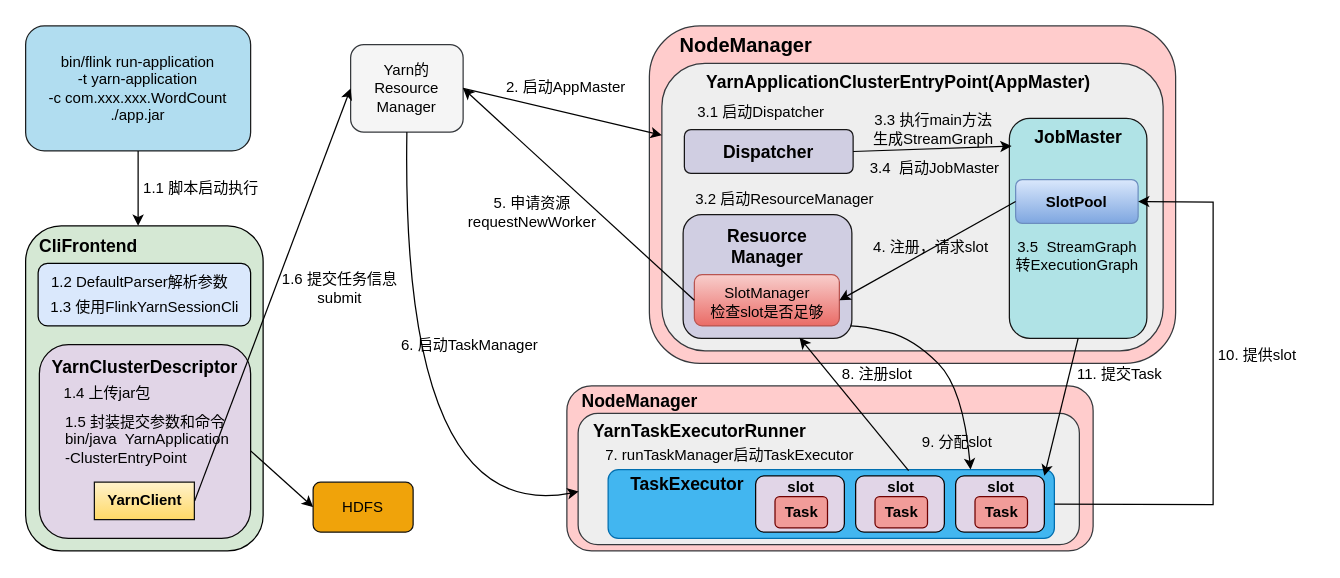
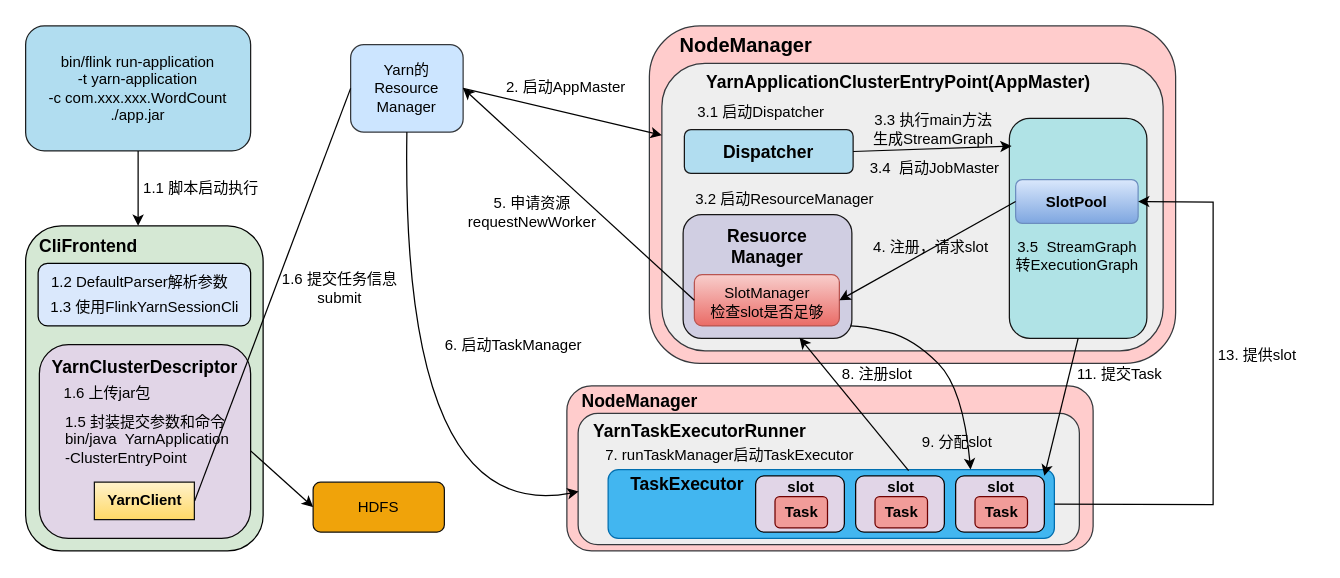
  <mxCell id="0" />
  <mxCell id="1" parent="0" />
  <mxCell id="2" value="&lt;font color=&quot;#000000&quot;&gt;bin/flink run-application&lt;br&gt;-t yarn-application&lt;br&gt;-c com.xxx.xxx.WordCount&lt;br&gt;./app.jar&lt;/font&gt;" style="rounded=1;whiteSpace=wrap;html=1;fillColor=#b1ddf0;strokeColor=#1d1f20;" vertex="1" parent="1"><mxGeometry x="20" y="20" width="180" height="100" as="geometry" /></mxCell>
  <mxCell id="3" value="" style="rounded=1;whiteSpace=wrap;html=1;fillColor=#d5e8d4;strokeColor=#000000;" vertex="1" parent="1"><mxGeometry x="20" y="180" width="190" height="260" as="geometry" /></mxCell>
  <mxCell id="4" value="&lt;b&gt;&lt;font style=&quot;font-size: 14px;&quot;&gt;CliFrontend&lt;/font&gt;&lt;/b&gt;" style="text;html=1;align=center;verticalAlign=middle;resizable=0;points=[];autosize=1;strokeColor=none;fillColor=none;" vertex="1" parent="1"><mxGeometry x="20" y="181" width="100" height="30" as="geometry" /></mxCell>
  <mxCell id="5" value="" style="rounded=1;whiteSpace=wrap;html=1;fillColor=#dae8fc;strokeColor=#000000;" vertex="1" parent="1"><mxGeometry x="30" y="210" width="170" height="50" as="geometry" /></mxCell>
  <mxCell id="6" value="1.2 DefaultParser解析参数" style="text;html=1;align=center;verticalAlign=middle;resizable=0;points=[];autosize=1;strokeColor=none;fillColor=none;" vertex="1" parent="1"><mxGeometry x="31" y="210" width="160" height="30" as="geometry" /></mxCell>
  <mxCell id="7" value="1.1 脚本启动执行" style="text;html=1;align=center;verticalAlign=middle;resizable=0;points=[];autosize=1;strokeColor=none;fillColor=none;" vertex="1" parent="1"><mxGeometry x="100" y="135" width="120" height="30" as="geometry" /></mxCell>
  <mxCell id="8" value="1.3 使用FlinkYarnSessionCli" style="text;html=1;align=center;verticalAlign=middle;resizable=0;points=[];autosize=1;strokeColor=none;fillColor=none;" vertex="1" parent="1"><mxGeometry x="30" y="230" width="170" height="30" as="geometry" /></mxCell>
  <mxCell id="9" value="" style="rounded=1;whiteSpace=wrap;html=1;fillColor=#e1d5e7;strokeColor=#080708;" vertex="1" parent="1"><mxGeometry x="31" y="275" width="169" height="155" as="geometry" /></mxCell>
  <mxCell id="10" value="&lt;b&gt;YarnClient&lt;/b&gt;" style="text;html=1;align=center;verticalAlign=middle;resizable=0;points=[];autosize=1;strokeColor=#121211;fillColor=#fff2cc;gradientColor=#ffd966;" vertex="1" parent="1"><mxGeometry x="75" y="385" width="80" height="30" as="geometry" /></mxCell>
  <mxCell id="11" value="&lt;b&gt;&lt;font style=&quot;font-size: 14px;&quot;&gt;YarnClusterDescriptor&lt;/font&gt;&lt;/b&gt;" style="text;html=1;align=center;verticalAlign=middle;resizable=0;points=[];autosize=1;strokeColor=none;fillColor=none;" vertex="1" parent="1"><mxGeometry x="30" y="278" width="170" height="30" as="geometry" /></mxCell>
- <mxCell id="12" value="1.4 上传jar包" style="text;html=1;align=center;verticalAlign=middle;resizable=0;points=[];autosize=1;strokeColor=none;fillColor=none;" vertex="1" parent="1"><mxGeometry x="40" y="299" width="90" height="30" as="geometry" /></mxCell>
+ <mxCell id="12" value="1.6 上传jar包" style="text;html=1;align=center;verticalAlign=middle;resizable=0;points=[];autosize=1;strokeColor=none;fillColor=none;" vertex="1" parent="1"><mxGeometry x="40" y="299" width="90" height="30" as="geometry" /></mxCell>
  <mxCell id="13" value="1.5 封装提交参数和命令&lt;br&gt;&lt;div style=&quot;&quot;&gt;&lt;span style=&quot;background-color: initial;&quot;&gt;bin/java&amp;nbsp; &lt;/span&gt;&lt;span style=&quot;background-color: initial;&quot;&gt;YarnApplication&lt;/span&gt;&lt;/div&gt;&lt;div style=&quot;&quot;&gt;&lt;span style=&quot;background-color: initial;&quot;&gt;-ClusterEntryPoint&lt;/span&gt;&lt;/div&gt;" style="text;html=1;align=left;verticalAlign=middle;resizable=0;points=[];autosize=1;strokeColor=none;fillColor=none;" vertex="1" parent="1"><mxGeometry x="50" y="321" width="150" height="60" as="geometry" /></mxCell>
- <mxCell id="14" value="HDFS" style="rounded=1;whiteSpace=wrap;html=1;fillColor=#f0a30a;strokeColor=#121211;fontColor=#000000;" vertex="1" parent="1"><mxGeometry x="250" y="385" width="80" height="40" as="geometry" /></mxCell>
+ <mxCell id="14" value="HDFS" style="rounded=1;whiteSpace=wrap;html=1;fillColor=#f0a30a;strokeColor=#121211;fontColor=#000000;" vertex="1" parent="1"><mxGeometry x="250" y="385" width="105" height="40" as="geometry" /></mxCell>
  <mxCell id="15" value="" style="endArrow=classic;html=1;rounded=0;exitX=1;exitY=0.65;exitDx=0;exitDy=0;exitPerimeter=0;entryX=0;entryY=0.5;entryDx=0;entryDy=0;" edge="1" parent="1" source="13" target="14"><mxGeometry width="50" height="50" relative="1" as="geometry"><mxPoint x="320" y="320" as="sourcePoint" /><mxPoint x="420" y="220" as="targetPoint" /></mxGeometry></mxCell>
- <mxCell id="16" value="Yarn的&lt;br&gt;Resource&lt;br&gt;Manager" style="rounded=1;whiteSpace=wrap;html=1;fillColor=#f5f5f5;strokeColor=#36393d;" vertex="1" parent="1"><mxGeometry x="280" y="35" width="90" height="70" as="geometry" /></mxCell>
- <mxCell id="17" value="" style="endArrow=classic;html=1;rounded=0;exitX=1.003;exitY=0.5;exitDx=0;exitDy=0;exitPerimeter=0;entryX=0;entryY=0.5;entryDx=0;entryDy=0;" edge="1" parent="1" source="10" target="16"><mxGeometry width="50" height="50" relative="1" as="geometry"><mxPoint x="370" y="260" as="sourcePoint" /><mxPoint x="420" y="210" as="targetPoint" /></mxGeometry></mxCell>
+ <mxCell id="16" value="Yarn的&lt;br&gt;Resource&lt;br&gt;Manager" style="rounded=1;whiteSpace=wrap;html=1;fillColor=#cce5ff;strokeColor=#36393d;" vertex="1" parent="1"><mxGeometry x="280" y="35" width="90" height="70" as="geometry" /></mxCell>
+ <mxCell id="17" value="" style="endArrow=none;html=1;rounded=0;exitX=1.003;exitY=0.5;exitDx=0;exitDy=0;exitPerimeter=0;entryX=0;entryY=0.5;entryDx=0;entryDy=0;" edge="1" parent="1" source="10" target="16"><mxGeometry width="50" height="50" relative="1" as="geometry"><mxPoint x="370" y="260" as="sourcePoint" /><mxPoint x="420" y="210" as="targetPoint" /></mxGeometry></mxCell>
  <mxCell id="18" value="1.6 提交任务信息&lt;br&gt;submit" style="text;html=1;align=center;verticalAlign=middle;resizable=0;points=[];autosize=1;strokeColor=none;fillColor=none;" vertex="1" parent="1"><mxGeometry x="211" y="210" width="120" height="40" as="geometry" /></mxCell>
  <mxCell id="19" value="" style="rounded=1;whiteSpace=wrap;html=1;fillColor=#ffcccc;strokeColor=#36393d;" vertex="1" parent="1"><mxGeometry x="519" y="20" width="421" height="270" as="geometry" /></mxCell>
  <mxCell id="20" value="&lt;b&gt;&lt;font style=&quot;font-size: 16px;&quot;&gt;NodeManager&lt;/font&gt;&lt;/b&gt;" style="text;html=1;align=center;verticalAlign=middle;resizable=0;points=[];autosize=1;strokeColor=none;fillColor=none;" vertex="1" parent="1"><mxGeometry x="531" y="20" width="130" height="30" as="geometry" /></mxCell>
  <mxCell id="21" value="" style="rounded=1;whiteSpace=wrap;html=1;fillColor=#eeeeee;strokeColor=#36393d;" vertex="1" parent="1"><mxGeometry x="529" y="50" width="401" height="230" as="geometry" /></mxCell>
  <mxCell id="22" value="&lt;font style=&quot;font-size: 14px;&quot;&gt;&lt;b&gt;YarnApplicationClusterEntryPoint&lt;/b&gt;&lt;/font&gt;&lt;b style=&quot;border-color: var(--border-color);&quot;&gt;&lt;font style=&quot;border-color: var(--border-color); font-size: 14px;&quot;&gt;(AppMaster)&lt;/font&gt;&lt;/b&gt;" style="text;html=1;align=center;verticalAlign=middle;resizable=0;points=[];autosize=1;strokeColor=none;fillColor=none;" vertex="1" parent="1"><mxGeometry x="553" y="50" width="330" height="30" as="geometry" /></mxCell>
  <mxCell id="23" value="" style="endArrow=classic;html=1;rounded=0;exitX=1;exitY=0.5;exitDx=0;exitDy=0;entryX=0;entryY=0.25;entryDx=0;entryDy=0;" edge="1" parent="1" source="16" target="21"><mxGeometry width="50" height="50" relative="1" as="geometry"><mxPoint x="570" y="270" as="sourcePoint" /><mxPoint x="620" y="220" as="targetPoint" /></mxGeometry></mxCell>
  <mxCell id="24" value="2. 启动AppMaster" style="text;html=1;align=center;verticalAlign=middle;resizable=0;points=[];autosize=1;strokeColor=none;fillColor=none;" vertex="1" parent="1"><mxGeometry x="392" y="54" width="120" height="30" as="geometry" /></mxCell>
  <mxCell id="25" value="" style="endArrow=classic;html=1;rounded=0;exitX=0.5;exitY=1;exitDx=0;exitDy=0;" edge="1" parent="1" source="2"><mxGeometry width="50" height="50" relative="1" as="geometry"><mxPoint x="390" y="290" as="sourcePoint" /><mxPoint x="110" y="180" as="targetPoint" /></mxGeometry></mxCell>
- <mxCell id="26" value="&lt;font style=&quot;font-size: 14px;&quot;&gt;&lt;b&gt;Dispatcher&lt;/b&gt;&lt;/font&gt;" style="rounded=1;whiteSpace=wrap;html=1;fillColor=#d0cee2;strokeColor=#171617;" vertex="1" parent="1"><mxGeometry x="547" y="103" width="135" height="35" as="geometry" /></mxCell>
+ <mxCell id="26" value="&lt;font style=&quot;font-size: 14px;&quot;&gt;&lt;b&gt;Dispatcher&lt;/b&gt;&lt;/font&gt;" style="rounded=1;whiteSpace=wrap;html=1;fillColor=#b1ddf0;strokeColor=#171617;" vertex="1" parent="1"><mxGeometry x="547" y="103" width="135" height="35" as="geometry" /></mxCell>
  <mxCell id="27" value="3.1 启动Dispatcher" style="text;html=1;align=center;verticalAlign=middle;resizable=0;points=[];autosize=1;strokeColor=none;fillColor=none;" vertex="1" parent="1"><mxGeometry x="548" y="74" width="120" height="30" as="geometry" /></mxCell>
  <mxCell id="28" value="3.2 启动ResourceManager" style="text;html=1;align=center;verticalAlign=middle;resizable=0;points=[];autosize=1;strokeColor=none;fillColor=none;" vertex="1" parent="1"><mxGeometry x="542" y="144" width="170" height="30" as="geometry" /></mxCell>
  <mxCell id="29" value="" style="rounded=1;whiteSpace=wrap;html=1;fillColor=#d0cee2;strokeColor=#171617;" vertex="1" parent="1"><mxGeometry x="546" y="171" width="135" height="99" as="geometry" /></mxCell>
  <mxCell id="30" value="&lt;b style=&quot;font-size: 14px;&quot;&gt;&lt;font style=&quot;font-size: 14px;&quot;&gt;Resuorce&lt;/font&gt;&lt;br&gt;Manager&lt;/b&gt;" style="text;html=1;align=center;verticalAlign=middle;resizable=0;points=[];autosize=1;strokeColor=none;fillColor=none;" vertex="1" parent="1"><mxGeometry x="568" y="171" width="90" height="50" as="geometry" /></mxCell>
  <mxCell id="31" value="&lt;font style=&quot;font-size: 12px;&quot;&gt;&lt;br&gt;&lt;/font&gt;" style="rounded=1;whiteSpace=wrap;html=1;fillColor=#f8cecc;strokeColor=#b85450;gradientColor=#ea6b66;" vertex="1" parent="1"><mxGeometry x="555" y="219" width="116" height="41" as="geometry" /></mxCell>
  <mxCell id="32" value="" style="endArrow=classic;html=1;rounded=0;exitX=0;exitY=0.5;exitDx=0;exitDy=0;entryX=1;entryY=0.5;entryDx=0;entryDy=0;" edge="1" parent="1" source="31" target="16"><mxGeometry width="50" height="50" relative="1" as="geometry"><mxPoint x="460" y="240" as="sourcePoint" /><mxPoint x="510" y="190" as="targetPoint" /></mxGeometry></mxCell>
  <mxCell id="33" value="" style="rounded=1;whiteSpace=wrap;html=1;fillColor=#b0e3e6;strokeColor=#141515;" vertex="1" parent="1"><mxGeometry x="807" y="94" width="110" height="176" as="geometry" /></mxCell>
- <mxCell id="34" value="&lt;b&gt;&lt;font style=&quot;font-size: 14px;&quot;&gt;JobMaster&lt;/font&gt;&lt;/b&gt;" style="text;html=1;align=center;verticalAlign=middle;resizable=0;points=[];autosize=1;strokeColor=none;fillColor=none;" vertex="1" parent="1"><mxGeometry x="817" y="94" width="90" height="30" as="geometry" /></mxCell>
  <mxCell id="35" value="3.3 执行main方法&lt;br&gt;生成StreamGraph" style="text;html=1;align=center;verticalAlign=middle;resizable=0;points=[];autosize=1;strokeColor=none;fillColor=none;" vertex="1" parent="1"><mxGeometry x="686" y="83" width="120" height="40" as="geometry" /></mxCell>
  <mxCell id="36" value="" style="endArrow=classic;html=1;rounded=0;exitX=1;exitY=0.5;exitDx=0;exitDy=0;entryX=0.016;entryY=0.126;entryDx=0;entryDy=0;entryPerimeter=0;" edge="1" parent="1" source="26" target="33"><mxGeometry width="50" height="50" relative="1" as="geometry"><mxPoint x="530" y="270" as="sourcePoint" /><mxPoint x="580" y="220" as="targetPoint" /></mxGeometry></mxCell>
  <mxCell id="37" value="3.4&amp;nbsp; 启动JobMaster" style="text;html=1;align=center;verticalAlign=middle;resizable=0;points=[];autosize=1;strokeColor=none;fillColor=none;" vertex="1" parent="1"><mxGeometry x="682" y="119" width="130" height="30" as="geometry" /></mxCell>
  <mxCell id="38" value="&lt;b&gt;SlotPool&lt;/b&gt;" style="rounded=1;whiteSpace=wrap;html=1;fillColor=#dae8fc;gradientColor=#7ea6e0;strokeColor=#6c8ebf;" vertex="1" parent="1"><mxGeometry x="812" y="143" width="98" height="35" as="geometry" /></mxCell>
  <mxCell id="39" value="3.5&amp;nbsp; StreamGraph&lt;br&gt;转ExecutionGraph" style="text;html=1;align=center;verticalAlign=middle;resizable=0;points=[];autosize=1;strokeColor=none;fillColor=none;" vertex="1" parent="1"><mxGeometry x="801" y="184" width="120" height="40" as="geometry" /></mxCell>
  <mxCell id="40" value="" style="endArrow=classic;html=1;rounded=0;exitX=0;exitY=0.5;exitDx=0;exitDy=0;entryX=1;entryY=0.5;entryDx=0;entryDy=0;" edge="1" parent="1" source="38" target="31"><mxGeometry width="50" height="50" relative="1" as="geometry"><mxPoint x="693" y="360" as="sourcePoint" /><mxPoint x="743" y="570.8" as="targetPoint" /></mxGeometry></mxCell>
  <mxCell id="41" value="4. 注册，请求slot" style="text;html=1;align=center;verticalAlign=middle;resizable=0;points=[];autosize=1;strokeColor=none;fillColor=none;" vertex="1" parent="1"><mxGeometry x="684" y="182" width="120" height="30" as="geometry" /></mxCell>
  <mxCell id="42" value="5. 申请资源&lt;br&gt;requestNewWorker" style="text;html=1;align=center;verticalAlign=middle;resizable=0;points=[];autosize=1;strokeColor=none;fillColor=none;" vertex="1" parent="1"><mxGeometry x="360" y="149" width="130" height="40" as="geometry" /></mxCell>
  <mxCell id="43" value="" style="rounded=1;whiteSpace=wrap;html=1;fillColor=#ffcccc;strokeColor=#36393d;" vertex="1" parent="1"><mxGeometry x="453" y="308" width="421" height="132" as="geometry" /></mxCell>
  <mxCell id="44" value="SlotManager&lt;br&gt;检查slot是否足够" style="text;html=1;align=center;verticalAlign=middle;resizable=0;points=[];autosize=1;strokeColor=none;fillColor=none;" vertex="1" parent="1"><mxGeometry x="558" y="221" width="110" height="40" as="geometry" /></mxCell>
  <mxCell id="45" value="&lt;b&gt;&lt;font style=&quot;font-size: 14px;&quot;&gt;NodeManager&lt;/font&gt;&lt;/b&gt;" style="text;html=1;align=center;verticalAlign=middle;resizable=0;points=[];autosize=1;strokeColor=none;fillColor=none;" vertex="1" parent="1"><mxGeometry x="451" y="305" width="120" height="30" as="geometry" /></mxCell>
  <mxCell id="46" value="" style="rounded=1;whiteSpace=wrap;html=1;fillColor=#eeeeee;strokeColor=#36393d;" vertex="1" parent="1"><mxGeometry x="462" y="330" width="401" height="105" as="geometry" /></mxCell>
  <mxCell id="47" value="&lt;b&gt;&lt;font style=&quot;font-size: 14px;&quot;&gt;YarnTaskExecutorRunner&lt;/font&gt;&lt;/b&gt;" style="text;html=1;align=center;verticalAlign=middle;resizable=0;points=[];autosize=1;strokeColor=none;fillColor=none;" vertex="1" parent="1"><mxGeometry x="464" y="329" width="190" height="30" as="geometry" /></mxCell>
  <mxCell id="48" value="" style="curved=1;endArrow=classic;html=1;rounded=0;exitX=0.5;exitY=1;exitDx=0;exitDy=0;entryX=0.001;entryY=0.596;entryDx=0;entryDy=0;entryPerimeter=0;" edge="1" parent="1" source="16" target="46"><mxGeometry width="50" height="50" relative="1" as="geometry"><mxPoint x="500" y="300" as="sourcePoint" /><mxPoint x="550" y="250" as="targetPoint" /><Array as="points"><mxPoint x="320" y="420" /></Array></mxGeometry></mxCell>
- <mxCell id="49" value="6. 启动TaskManager" style="text;html=1;align=center;verticalAlign=middle;resizable=0;points=[];autosize=1;strokeColor=none;fillColor=none;" vertex="1" parent="1"><mxGeometry x="310" y="261" width="130" height="30" as="geometry" /></mxCell>
+ <mxCell id="49" value="6. 启动TaskManager" style="text;html=1;align=center;verticalAlign=middle;resizable=0;points=[];autosize=1;strokeColor=none;fillColor=none;" vertex="1" parent="1"><mxGeometry x="345" y="261" width="130" height="30" as="geometry" /></mxCell>
  <mxCell id="50" value="7. runTaskManager启动TaskExecutor" style="text;html=1;align=center;verticalAlign=middle;resizable=0;points=[];autosize=1;strokeColor=none;fillColor=none;" vertex="1" parent="1"><mxGeometry x="473" y="349" width="220" height="30" as="geometry" /></mxCell>
  <mxCell id="51" value="" style="rounded=1;whiteSpace=wrap;html=1;fillColor=#42b6f0;fontColor=#ffffff;strokeColor=#006EAF;" vertex="1" parent="1"><mxGeometry x="486" y="375" width="357" height="55" as="geometry" /></mxCell>
  <mxCell id="52" value="&lt;b&gt;&lt;font style=&quot;font-size: 14px;&quot;&gt;TaskExecutor&lt;/font&gt;&lt;/b&gt;" style="text;html=1;align=center;verticalAlign=middle;resizable=0;points=[];autosize=1;strokeColor=none;fillColor=none;" vertex="1" parent="1"><mxGeometry x="494" y="371.5" width="110" height="30" as="geometry" /></mxCell>
  <mxCell id="53" value="" style="rounded=1;whiteSpace=wrap;html=1;fillColor=#e1d5e7;strokeColor=#080708;" vertex="1" parent="1"><mxGeometry x="604" y="380" width="71" height="45" as="geometry" /></mxCell>
  <mxCell id="54" value="&lt;b&gt;slot&lt;/b&gt;" style="text;html=1;align=center;verticalAlign=middle;resizable=0;points=[];autosize=1;strokeColor=none;fillColor=none;" vertex="1" parent="1"><mxGeometry x="619.5" y="374" width="40" height="30" as="geometry" /></mxCell>
  <mxCell id="55" value="&lt;b&gt;&lt;font color=&quot;#000000&quot;&gt;Task&lt;/font&gt;&lt;/b&gt;" style="rounded=1;whiteSpace=wrap;html=1;fillColor=#F19C99;fontColor=#ffffff;strokeColor=#6F0000;" vertex="1" parent="1"><mxGeometry x="619.5" y="396.5" width="42" height="25" as="geometry" /></mxCell>
  <mxCell id="56" value="" style="rounded=1;whiteSpace=wrap;html=1;fillColor=#e1d5e7;strokeColor=#080708;" vertex="1" parent="1"><mxGeometry x="684" y="380" width="71" height="45" as="geometry" /></mxCell>
  <mxCell id="57" value="&lt;b&gt;slot&lt;/b&gt;" style="text;html=1;align=center;verticalAlign=middle;resizable=0;points=[];autosize=1;strokeColor=none;fillColor=none;" vertex="1" parent="1"><mxGeometry x="699.5" y="374" width="40" height="30" as="geometry" /></mxCell>
  <mxCell id="58" value="&lt;b&gt;&lt;font color=&quot;#000000&quot;&gt;Task&lt;/font&gt;&lt;/b&gt;" style="rounded=1;whiteSpace=wrap;html=1;fillColor=#F19C99;fontColor=#ffffff;strokeColor=#6F0000;" vertex="1" parent="1"><mxGeometry x="699.5" y="396.5" width="42" height="25" as="geometry" /></mxCell>
  <mxCell id="59" value="" style="rounded=1;whiteSpace=wrap;html=1;fillColor=#e1d5e7;strokeColor=#080708;" vertex="1" parent="1"><mxGeometry x="764" y="380" width="71" height="45" as="geometry" /></mxCell>
  <mxCell id="60" value="&lt;b&gt;slot&lt;/b&gt;" style="text;html=1;align=center;verticalAlign=middle;resizable=0;points=[];autosize=1;strokeColor=none;fillColor=none;" vertex="1" parent="1"><mxGeometry x="779.5" y="374" width="40" height="30" as="geometry" /></mxCell>
  <mxCell id="61" value="&lt;b&gt;&lt;font color=&quot;#000000&quot;&gt;Task&lt;/font&gt;&lt;/b&gt;" style="rounded=1;whiteSpace=wrap;html=1;fillColor=#F19C99;fontColor=#ffffff;strokeColor=#6F0000;" vertex="1" parent="1"><mxGeometry x="779.5" y="396.5" width="42" height="25" as="geometry" /></mxCell>
  <mxCell id="62" value="" style="endArrow=classic;html=1;rounded=0;exitX=0.672;exitY=0.06;exitDx=0;exitDy=0;exitPerimeter=0;entryX=0.69;entryY=0.994;entryDx=0;entryDy=0;entryPerimeter=0;" edge="1" parent="1" source="57" target="29"><mxGeometry width="50" height="50" relative="1" as="geometry"><mxPoint x="640" y="260" as="sourcePoint" /><mxPoint x="690" y="210" as="targetPoint" /></mxGeometry></mxCell>
  <mxCell id="63" value="8. 注册slot" style="text;html=1;align=center;verticalAlign=middle;resizable=0;points=[];autosize=1;strokeColor=none;fillColor=none;" vertex="1" parent="1"><mxGeometry x="661" y="284" width="80" height="30" as="geometry" /></mxCell>
  <mxCell id="64" value="" style="curved=1;endArrow=classic;html=1;rounded=0;entryX=-0.088;entryY=0.033;entryDx=0;entryDy=0;entryPerimeter=0;" edge="1" parent="1" target="60"><mxGeometry width="50" height="50" relative="1" as="geometry"><mxPoint x="680" y="260" as="sourcePoint" /><mxPoint x="690" y="210" as="targetPoint" /><Array as="points"><mxPoint x="690" y="260" /><mxPoint x="730" y="270" /><mxPoint x="770" y="310" /></Array></mxGeometry></mxCell>
  <mxCell id="65" value="9. 分配slot" style="text;html=1;align=center;verticalAlign=middle;resizable=0;points=[];autosize=1;strokeColor=none;fillColor=none;" vertex="1" parent="1"><mxGeometry x="725" y="337.5" width="80" height="30" as="geometry" /></mxCell>
  <mxCell id="66" value="" style="endArrow=classic;html=1;rounded=0;exitX=1;exitY=0.5;exitDx=0;exitDy=0;entryX=1;entryY=0.5;entryDx=0;entryDy=0;" edge="1" parent="1" source="51" target="38"><mxGeometry width="50" height="50" relative="1" as="geometry"><mxPoint x="990" y="380" as="sourcePoint" /><mxPoint x="1040" y="330" as="targetPoint" /><Array as="points"><mxPoint x="970" y="403" /><mxPoint x="970" y="290" /><mxPoint x="970" y="161" /></Array></mxGeometry></mxCell>
- <mxCell id="67" value="10. 提供slot" style="text;html=1;align=center;verticalAlign=middle;resizable=0;points=[];autosize=1;strokeColor=none;fillColor=none;" vertex="1" parent="1"><mxGeometry x="960" y="269" width="90" height="30" as="geometry" /></mxCell>
+ <mxCell id="67" value="13. 提供slot" style="text;html=1;align=center;verticalAlign=middle;resizable=0;points=[];autosize=1;strokeColor=none;fillColor=none;" vertex="1" parent="1"><mxGeometry x="960" y="269" width="90" height="30" as="geometry" /></mxCell>
  <mxCell id="68" value="" style="endArrow=classic;html=1;rounded=0;exitX=0.5;exitY=1;exitDx=0;exitDy=0;entryX=1;entryY=0;entryDx=0;entryDy=0;" edge="1" parent="1" source="33" target="59"><mxGeometry width="50" height="50" relative="1" as="geometry"><mxPoint x="740" y="260" as="sourcePoint" /><mxPoint x="790" y="210" as="targetPoint" /></mxGeometry></mxCell>
  <mxCell id="69" value="11. 提交Task" style="text;html=1;align=center;verticalAlign=middle;resizable=0;points=[];autosize=1;strokeColor=none;fillColor=none;" vertex="1" parent="1"><mxGeometry x="850" y="284" width="90" height="30" as="geometry" /></mxCell>
